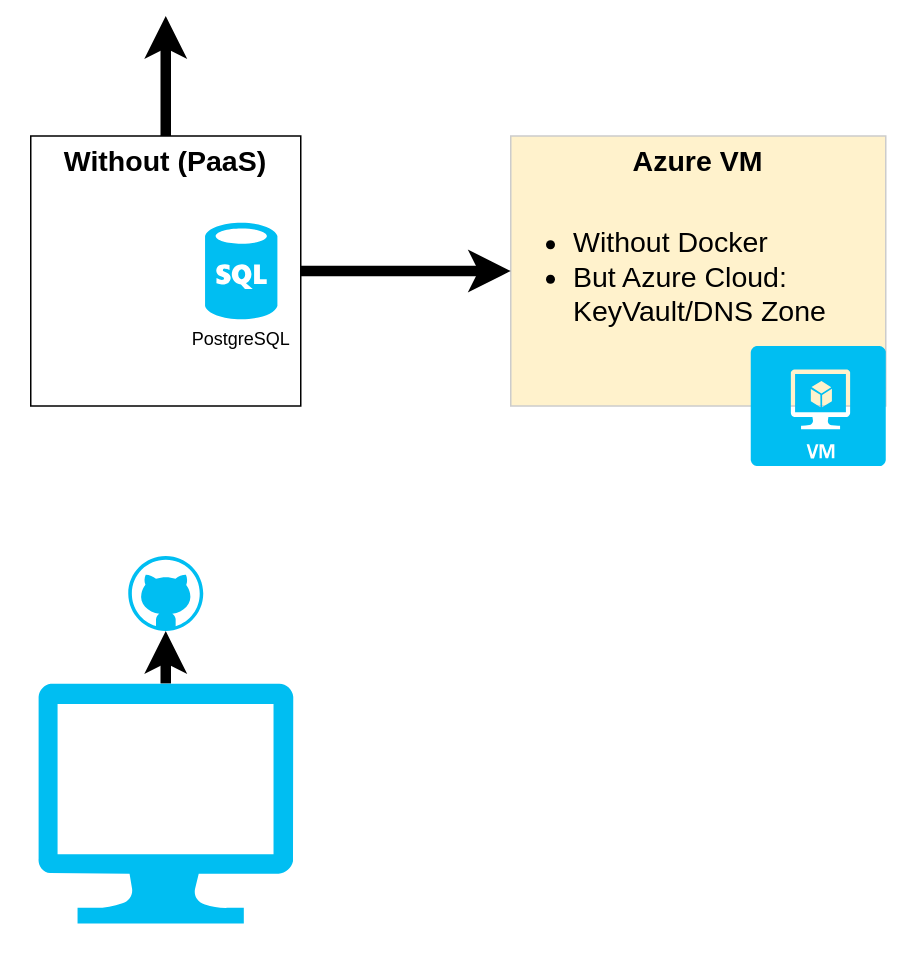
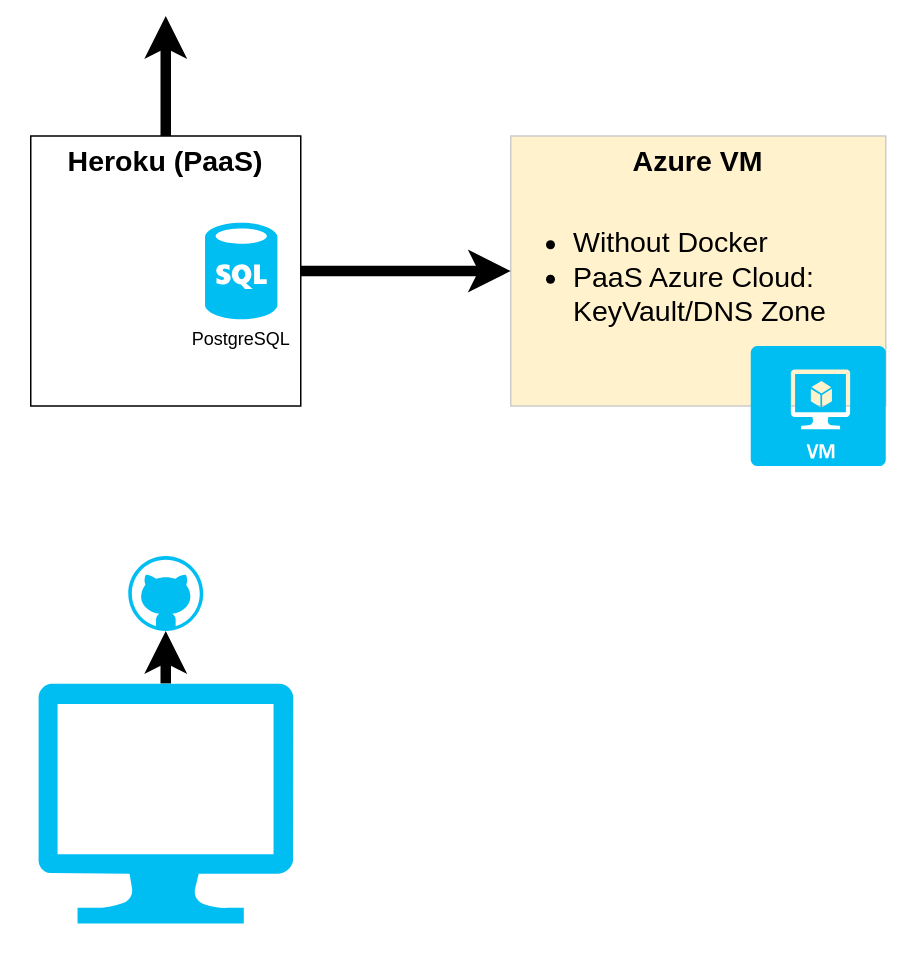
  <mxCell id="0" />
  <mxCell id="1" parent="0" />
  <mxCell id="2" value="Azure VM" style="rounded=0;whiteSpace=wrap;html=1;fontSize=19;verticalAlign=top;fontStyle=1;fillColor=#fff2cc;strokeColor=#CCCCCC;" vertex="1" parent="1"><mxGeometry x="340" y="20" width="250" height="180" as="geometry" /></mxCell>
  <mxCell id="3" value="" style="group;fontStyle=1" vertex="1" connectable="0" parent="1"><mxGeometry x="20" y="20" width="180" height="180" as="geometry" /></mxCell>
  <mxCell id="4" value="" style="edgeStyle=orthogonalEdgeStyle;rounded=0;orthogonalLoop=1;jettySize=auto;html=1;strokeWidth=7;fontSize=19;" edge="1" parent="3" source="5"><mxGeometry relative="1" as="geometry"><mxPoint x="90" y="-80" as="targetPoint" /></mxGeometry></mxCell>
- <mxCell id="5" value="&lt;b&gt;Without (PaaS)&lt;/b&gt;" style="rounded=0;whiteSpace=wrap;html=1;verticalAlign=top;fontSize=19;" vertex="1" parent="3"><mxGeometry width="180" height="180" as="geometry" /></mxCell>
+ <mxCell id="5" value="&lt;b&gt;Heroku (PaaS)&lt;/b&gt;" style="rounded=0;whiteSpace=wrap;html=1;verticalAlign=top;fontSize=19;" vertex="1" parent="3"><mxGeometry width="180" height="180" as="geometry" /></mxCell>
  <mxCell id="6" value="PostgreSQL" style="verticalLabelPosition=bottom;html=1;verticalAlign=top;align=center;strokeColor=none;fillColor=#00BEF2;shape=mxgraph.azure.sql_database;" vertex="1" parent="3"><mxGeometry x="116.214" y="57.857" width="48.214" height="64.286" as="geometry" /></mxCell>
- <mxCell id="7" value="&lt;div&gt;&lt;ul&gt;&lt;li&gt;Without Docker&lt;/li&gt;&lt;li&gt;But Azure Cloud: KeyVault/DNS Zone&lt;br&gt;&lt;/li&gt;&lt;/ul&gt;&lt;/div&gt;" style="text;html=1;strokeColor=none;fillColor=none;align=left;verticalAlign=middle;whiteSpace=wrap;rounded=0;fontSize=19;" vertex="1" parent="1"><mxGeometry x="340" y="60" width="240" height="110" as="geometry" /></mxCell>
+ <mxCell id="7" value="&lt;div&gt;&lt;ul&gt;&lt;li&gt;Without Docker&lt;/li&gt;&lt;li&gt;PaaS Azure Cloud: KeyVault/DNS Zone&lt;br&gt;&lt;/li&gt;&lt;/ul&gt;&lt;/div&gt;" style="text;html=1;strokeColor=none;fillColor=none;align=left;verticalAlign=middle;whiteSpace=wrap;rounded=0;fontSize=19;" vertex="1" parent="1"><mxGeometry x="340" y="60" width="240" height="110" as="geometry" /></mxCell>
  <mxCell id="8" value="" style="verticalLabelPosition=bottom;html=1;verticalAlign=top;align=center;strokeColor=none;fillColor=#00BEF2;shape=mxgraph.azure.virtual_machine;fontSize=19;labelBackgroundColor=none;" vertex="1" parent="1"><mxGeometry x="500" y="160" width="90" height="80" as="geometry" /></mxCell>
  <mxCell id="9" style="edgeStyle=orthogonalEdgeStyle;rounded=0;orthogonalLoop=1;jettySize=auto;html=1;entryX=0;entryY=0.5;entryDx=0;entryDy=0;fontSize=19;strokeWidth=7;" edge="1" parent="1" source="5" target="2"><mxGeometry relative="1" as="geometry" /></mxCell>
  <mxCell id="10" style="edgeStyle=orthogonalEdgeStyle;rounded=0;orthogonalLoop=1;jettySize=auto;html=1;strokeWidth=7;fontSize=19;" edge="1" parent="1" source="11" target="12"><mxGeometry relative="1" as="geometry" /></mxCell>
  <mxCell id="11" value="" style="verticalLabelPosition=bottom;html=1;verticalAlign=top;align=center;strokeColor=none;fillColor=#00BEF2;shape=mxgraph.azure.computer;pointerEvents=1;labelBackgroundColor=none;fontSize=19;" vertex="1" parent="1"><mxGeometry x="25" y="385" width="170" height="160" as="geometry" /></mxCell>
  <mxCell id="12" value="" style="verticalLabelPosition=bottom;html=1;verticalAlign=top;align=center;strokeColor=none;fillColor=#00BEF2;shape=mxgraph.azure.github_code;pointerEvents=1;labelBackgroundColor=none;fontSize=19;" vertex="1" parent="1"><mxGeometry x="85" y="300" width="50" height="50" as="geometry" /></mxCell>
